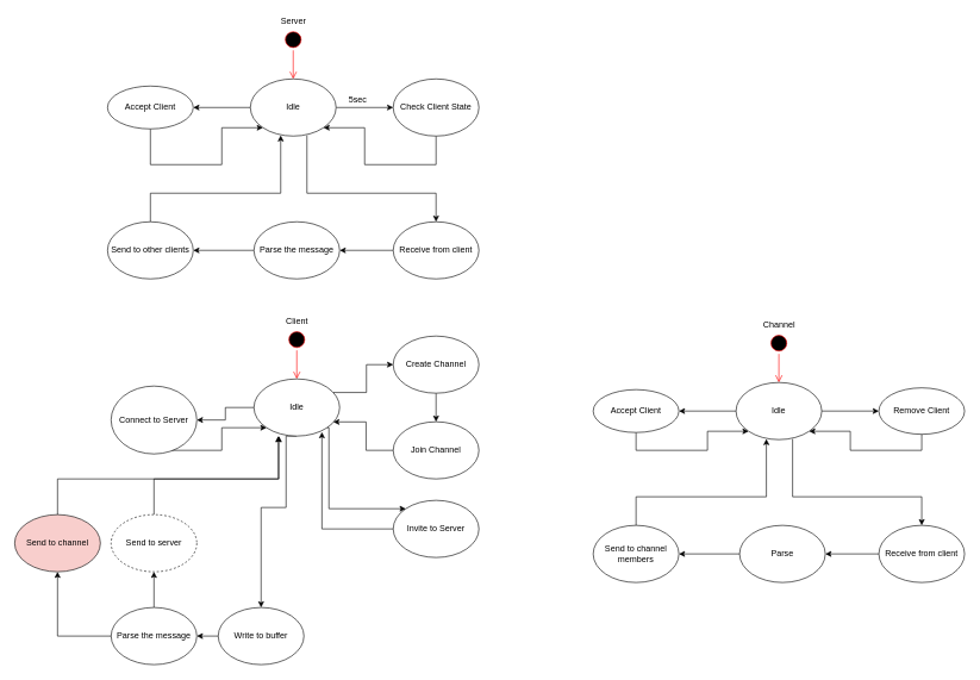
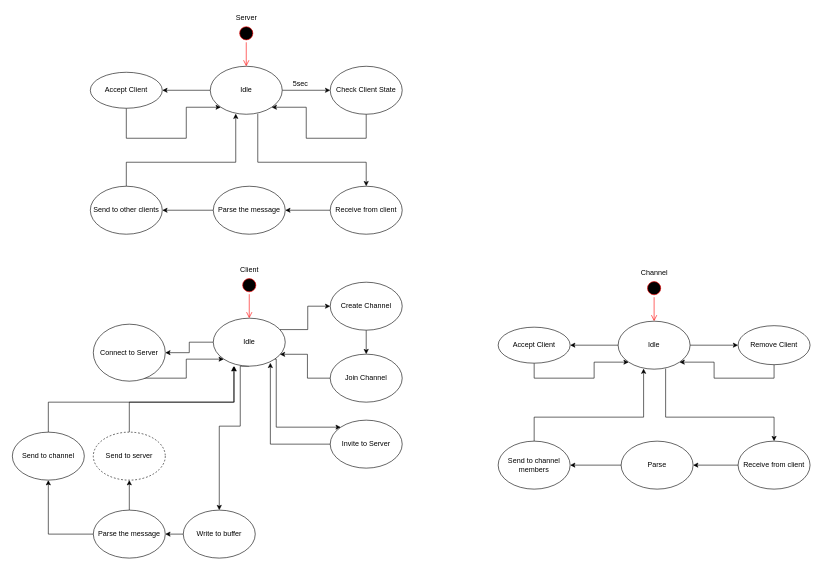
  <mxCell id="0" />
  <mxCell id="1" parent="0" />
  <mxCell id="2" value="" style="ellipse;html=1;shape=startState;fillColor=#000000;strokeColor=#ff0000;" vertex="1" parent="1"><mxGeometry x="395" y="40" width="30" height="30" as="geometry" /></mxCell>
  <mxCell id="3" value="" style="edgeStyle=orthogonalEdgeStyle;html=1;verticalAlign=bottom;endArrow=open;endSize=8;strokeColor=#ff0000;rounded=0;entryX=0.5;entryY=0;entryDx=0;entryDy=0;" edge="1" source="2" parent="1" target="7"><mxGeometry relative="1" as="geometry"><mxPoint x="400" y="110" as="targetPoint" /></mxGeometry></mxCell>
  <mxCell id="4" style="edgeStyle=orthogonalEdgeStyle;rounded=0;orthogonalLoop=1;jettySize=auto;html=1;entryX=1;entryY=0.5;entryDx=0;entryDy=0;" edge="1" parent="1" source="7" target="9"><mxGeometry relative="1" as="geometry" /></mxCell>
  <mxCell id="5" value="" style="edgeStyle=orthogonalEdgeStyle;rounded=0;orthogonalLoop=1;jettySize=auto;html=1;" edge="1" parent="1" source="7" target="12"><mxGeometry relative="1" as="geometry" /></mxCell>
  <mxCell id="6" value="" style="edgeStyle=orthogonalEdgeStyle;rounded=0;orthogonalLoop=1;jettySize=auto;html=1;exitX=0.66;exitY=0.988;exitDx=0;exitDy=0;exitPerimeter=0;" edge="1" parent="1" source="7" target="15"><mxGeometry relative="1" as="geometry"><Array as="points"><mxPoint x="429" y="270" /><mxPoint x="610" y="270" /></Array></mxGeometry></mxCell>
  <mxCell id="7" value="Idle" style="ellipse;whiteSpace=wrap;html=1;" vertex="1" parent="1"><mxGeometry x="350" y="110" width="120" height="80" as="geometry" /></mxCell>
  <mxCell id="8" style="edgeStyle=orthogonalEdgeStyle;rounded=0;orthogonalLoop=1;jettySize=auto;html=1;entryX=0;entryY=1;entryDx=0;entryDy=0;exitX=0.5;exitY=1;exitDx=0;exitDy=0;" edge="1" parent="1" source="9" target="7"><mxGeometry relative="1" as="geometry"><Array as="points"><mxPoint x="210" y="230" /><mxPoint x="310" y="230" /><mxPoint x="310" y="178" /></Array></mxGeometry></mxCell>
  <mxCell id="9" value="Accept Client" style="ellipse;whiteSpace=wrap;html=1;" vertex="1" parent="1"><mxGeometry x="150" y="120" width="120" height="60" as="geometry" /></mxCell>
  <mxCell id="10" value="Server" style="text;html=1;align=center;verticalAlign=middle;resizable=0;points=[];autosize=1;strokeColor=none;fillColor=none;" vertex="1" parent="1"><mxGeometry x="385" y="20" width="50" height="20" as="geometry" /></mxCell>
  <mxCell id="11" style="edgeStyle=orthogonalEdgeStyle;rounded=0;orthogonalLoop=1;jettySize=auto;html=1;entryX=1;entryY=1;entryDx=0;entryDy=0;" edge="1" parent="1" source="12" target="7"><mxGeometry relative="1" as="geometry"><Array as="points"><mxPoint x="610" y="230" /><mxPoint x="510" y="230" /><mxPoint x="510" y="178" /></Array></mxGeometry></mxCell>
  <mxCell id="12" value="Check Client State" style="ellipse;whiteSpace=wrap;html=1;" vertex="1" parent="1"><mxGeometry x="550" y="110" width="120" height="80" as="geometry" /></mxCell>
  <mxCell id="13" value="5sec" style="text;html=1;align=center;verticalAlign=middle;resizable=0;points=[];autosize=1;strokeColor=none;fillColor=none;" vertex="1" parent="1"><mxGeometry x="480" y="130" width="40" height="20" as="geometry" /></mxCell>
  <mxCell id="14" value="" style="edgeStyle=orthogonalEdgeStyle;rounded=0;orthogonalLoop=1;jettySize=auto;html=1;" edge="1" parent="1" source="15" target="17"><mxGeometry relative="1" as="geometry" /></mxCell>
  <mxCell id="15" value="Receive from client" style="ellipse;whiteSpace=wrap;html=1;" vertex="1" parent="1"><mxGeometry x="550" y="310" width="120" height="80" as="geometry" /></mxCell>
  <mxCell id="16" value="" style="edgeStyle=orthogonalEdgeStyle;rounded=0;orthogonalLoop=1;jettySize=auto;html=1;" edge="1" parent="1" source="17" target="19"><mxGeometry relative="1" as="geometry" /></mxCell>
  <mxCell id="17" value="Parse the message" style="ellipse;whiteSpace=wrap;html=1;" vertex="1" parent="1"><mxGeometry x="355" y="310" width="120" height="80" as="geometry" /></mxCell>
  <mxCell id="18" style="edgeStyle=orthogonalEdgeStyle;rounded=0;orthogonalLoop=1;jettySize=auto;html=1;entryX=0.354;entryY=0.988;entryDx=0;entryDy=0;entryPerimeter=0;" edge="1" parent="1" source="19" target="7"><mxGeometry relative="1" as="geometry"><Array as="points"><mxPoint x="210" y="270" /><mxPoint x="392" y="270" /><mxPoint x="392" y="189" /></Array></mxGeometry></mxCell>
  <mxCell id="19" value="Send to other clients" style="ellipse;whiteSpace=wrap;html=1;" vertex="1" parent="1"><mxGeometry x="150" y="310" width="120" height="80" as="geometry" /></mxCell>
  <mxCell id="20" value="" style="ellipse;html=1;shape=startState;fillColor=#000000;strokeColor=#ff0000;" vertex="1" parent="1"><mxGeometry x="400" y="460" width="30" height="30" as="geometry" /></mxCell>
  <mxCell id="21" value="" style="edgeStyle=orthogonalEdgeStyle;html=1;verticalAlign=bottom;endArrow=open;endSize=8;strokeColor=#ff0000;rounded=0;entryX=0.5;entryY=0;entryDx=0;entryDy=0;" edge="1" parent="1" source="20" target="25"><mxGeometry relative="1" as="geometry"><mxPoint x="405" y="530" as="targetPoint" /></mxGeometry></mxCell>
  <mxCell id="22" style="edgeStyle=orthogonalEdgeStyle;rounded=0;orthogonalLoop=1;jettySize=auto;html=1;entryX=1;entryY=0.5;entryDx=0;entryDy=0;" edge="1" parent="1" source="25" target="27"><mxGeometry relative="1" as="geometry" /></mxCell>
  <mxCell id="23" value="" style="edgeStyle=orthogonalEdgeStyle;rounded=0;orthogonalLoop=1;jettySize=auto;html=1;exitX=0.926;exitY=0.238;exitDx=0;exitDy=0;exitPerimeter=0;" edge="1" parent="1" source="25" target="30"><mxGeometry relative="1" as="geometry" /></mxCell>
  <mxCell id="24" value="" style="edgeStyle=orthogonalEdgeStyle;rounded=0;orthogonalLoop=1;jettySize=auto;html=1;exitX=0.5;exitY=1;exitDx=0;exitDy=0;entryX=0.5;entryY=0;entryDx=0;entryDy=0;" edge="1" parent="1" source="25" target="32"><mxGeometry relative="1" as="geometry"><Array as="points"><mxPoint x="400" y="610" /><mxPoint x="400" y="710" /><mxPoint x="365" y="710" /></Array></mxGeometry></mxCell>
  <mxCell id="25" value="Idle" style="ellipse;whiteSpace=wrap;html=1;" vertex="1" parent="1"><mxGeometry x="355" y="530" width="120" height="80" as="geometry" /></mxCell>
  <mxCell id="26" style="edgeStyle=orthogonalEdgeStyle;rounded=0;orthogonalLoop=1;jettySize=auto;html=1;entryX=0;entryY=1;entryDx=0;entryDy=0;exitX=0.5;exitY=1;exitDx=0;exitDy=0;" edge="1" parent="1" source="27" target="25"><mxGeometry relative="1" as="geometry"><Array as="points"><mxPoint x="215" y="630" /><mxPoint x="310" y="630" /><mxPoint x="310" y="598" /></Array></mxGeometry></mxCell>
  <mxCell id="27" value="Connect to Server" style="ellipse;whiteSpace=wrap;html=1;" vertex="1" parent="1"><mxGeometry x="155" y="540" width="120" height="95" as="geometry" /></mxCell>
  <mxCell id="28" value="Client" style="text;html=1;align=center;verticalAlign=middle;resizable=0;points=[];autosize=1;strokeColor=none;fillColor=none;" vertex="1" parent="1"><mxGeometry x="390" y="440" width="50" height="20" as="geometry" /></mxCell>
  <mxCell id="29" value="" style="edgeStyle=orthogonalEdgeStyle;rounded=0;orthogonalLoop=1;jettySize=auto;html=1;" edge="1" parent="1" source="30" target="39"><mxGeometry relative="1" as="geometry" /></mxCell>
  <mxCell id="30" value="Create Channel" style="ellipse;whiteSpace=wrap;html=1;" vertex="1" parent="1"><mxGeometry x="550" y="470" width="120" height="80" as="geometry" /></mxCell>
  <mxCell id="31" value="" style="edgeStyle=orthogonalEdgeStyle;rounded=0;orthogonalLoop=1;jettySize=auto;html=1;" edge="1" parent="1" source="32" target="35"><mxGeometry relative="1" as="geometry"><Array as="points"><mxPoint x="400" y="890" /></Array></mxGeometry></mxCell>
  <mxCell id="32" value="Write to buffer" style="ellipse;whiteSpace=wrap;html=1;" vertex="1" parent="1"><mxGeometry x="305" y="850" width="120" height="80" as="geometry" /></mxCell>
  <mxCell id="33" value="" style="edgeStyle=orthogonalEdgeStyle;rounded=0;orthogonalLoop=1;jettySize=auto;html=1;" edge="1" parent="1" source="35" target="37"><mxGeometry relative="1" as="geometry" /></mxCell>
  <mxCell id="34" value="" style="edgeStyle=orthogonalEdgeStyle;rounded=0;orthogonalLoop=1;jettySize=auto;html=1;" edge="1" parent="1" source="35" target="43"><mxGeometry relative="1" as="geometry" /></mxCell>
  <mxCell id="35" value="Parse the message" style="ellipse;whiteSpace=wrap;html=1;" vertex="1" parent="1"><mxGeometry x="155" y="850" width="120" height="80" as="geometry" /></mxCell>
  <mxCell id="36" style="edgeStyle=orthogonalEdgeStyle;rounded=0;orthogonalLoop=1;jettySize=auto;html=1;" edge="1" parent="1" source="37"><mxGeometry relative="1" as="geometry"><Array as="points"><mxPoint x="215" y="670" /><mxPoint x="389" y="670" /></Array><mxPoint x="389" y="610" as="targetPoint" /></mxGeometry></mxCell>
  <mxCell id="37" value="Send to server" style="ellipse;whiteSpace=wrap;html=1;dashed=1;" vertex="1" parent="1"><mxGeometry x="155" y="720" width="120" height="80" as="geometry" /></mxCell>
  <mxCell id="38" value="" style="edgeStyle=orthogonalEdgeStyle;rounded=0;orthogonalLoop=1;jettySize=auto;html=1;entryX=0.926;entryY=0.752;entryDx=0;entryDy=0;entryPerimeter=0;" edge="1" parent="1" source="39" target="25"><mxGeometry relative="1" as="geometry"><Array as="points"><mxPoint x="512" y="630" /><mxPoint x="512" y="590" /></Array></mxGeometry></mxCell>
  <mxCell id="39" value="Join Channel" style="ellipse;whiteSpace=wrap;html=1;" vertex="1" parent="1"><mxGeometry x="550" y="590" width="120" height="80" as="geometry" /></mxCell>
  <mxCell id="40" style="edgeStyle=orthogonalEdgeStyle;rounded=0;orthogonalLoop=1;jettySize=auto;html=1;entryX=0.793;entryY=0.93;entryDx=0;entryDy=0;entryPerimeter=0;" edge="1" parent="1" source="41" target="25"><mxGeometry relative="1" as="geometry"><Array as="points"><mxPoint x="450" y="740" /></Array></mxGeometry></mxCell>
  <mxCell id="41" value="Invite to Server" style="ellipse;whiteSpace=wrap;html=1;" vertex="1" parent="1"><mxGeometry x="550" y="700" width="120" height="80" as="geometry" /></mxCell>
  <mxCell id="42" style="edgeStyle=orthogonalEdgeStyle;rounded=0;orthogonalLoop=1;jettySize=auto;html=1;" edge="1" parent="1" source="43"><mxGeometry relative="1" as="geometry"><mxPoint x="390" y="610" as="targetPoint" /><Array as="points"><mxPoint x="80" y="670" /><mxPoint x="390" y="670" /></Array></mxGeometry></mxCell>
- <mxCell id="43" value="Send to channel" style="ellipse;whiteSpace=wrap;html=1;fillColor=#f8cecc;" vertex="1" parent="1"><mxGeometry x="20" y="720" width="120" height="80" as="geometry" /></mxCell>
+ <mxCell id="43" value="Send to channel" style="ellipse;whiteSpace=wrap;html=1;" vertex="1" parent="1"><mxGeometry x="20" y="720" width="120" height="80" as="geometry" /></mxCell>
  <mxCell id="44" value="" style="endArrow=classic;html=1;rounded=0;exitX=1;exitY=1;exitDx=0;exitDy=0;entryX=0;entryY=0;entryDx=0;entryDy=0;edgeStyle=orthogonalEdgeStyle;" edge="1" parent="1" source="25" target="41"><mxGeometry width="50" height="50" relative="1" as="geometry"><mxPoint x="500" y="730" as="sourcePoint" /><mxPoint x="550" y="680" as="targetPoint" /><Array as="points"><mxPoint x="460" y="598" /><mxPoint x="460" y="712" /></Array></mxGeometry></mxCell>
  <mxCell id="45" value="" style="ellipse;html=1;shape=startState;fillColor=#000000;strokeColor=#ff0000;" vertex="1" parent="1"><mxGeometry x="1075" y="465" width="30" height="30" as="geometry" /></mxCell>
  <mxCell id="46" value="" style="edgeStyle=orthogonalEdgeStyle;html=1;verticalAlign=bottom;endArrow=open;endSize=8;strokeColor=#ff0000;rounded=0;entryX=0.5;entryY=0;entryDx=0;entryDy=0;" edge="1" parent="1" source="45" target="50"><mxGeometry relative="1" as="geometry"><mxPoint x="1080" y="535" as="targetPoint" /></mxGeometry></mxCell>
  <mxCell id="47" style="edgeStyle=orthogonalEdgeStyle;rounded=0;orthogonalLoop=1;jettySize=auto;html=1;entryX=1;entryY=0.5;entryDx=0;entryDy=0;" edge="1" parent="1" source="50" target="52"><mxGeometry relative="1" as="geometry" /></mxCell>
  <mxCell id="48" value="" style="edgeStyle=orthogonalEdgeStyle;rounded=0;orthogonalLoop=1;jettySize=auto;html=1;exitX=0.66;exitY=0.988;exitDx=0;exitDy=0;exitPerimeter=0;" edge="1" parent="1" source="50" target="55"><mxGeometry relative="1" as="geometry"><Array as="points"><mxPoint x="1109" y="695" /><mxPoint x="1290" y="695" /></Array></mxGeometry></mxCell>
  <mxCell id="49" value="" style="edgeStyle=orthogonalEdgeStyle;rounded=0;orthogonalLoop=1;jettySize=auto;html=1;" edge="1" parent="1" source="50" target="61"><mxGeometry relative="1" as="geometry" /></mxCell>
  <mxCell id="50" value="Idle" style="ellipse;whiteSpace=wrap;html=1;" vertex="1" parent="1"><mxGeometry x="1030" y="535" width="120" height="80" as="geometry" /></mxCell>
  <mxCell id="51" style="edgeStyle=orthogonalEdgeStyle;rounded=0;orthogonalLoop=1;jettySize=auto;html=1;entryX=0;entryY=1;entryDx=0;entryDy=0;exitX=0.5;exitY=1;exitDx=0;exitDy=0;" edge="1" parent="1" source="52" target="50"><mxGeometry relative="1" as="geometry"><Array as="points"><mxPoint x="890" y="630" /><mxPoint x="990" y="630" /><mxPoint x="990" y="603" /></Array></mxGeometry></mxCell>
  <mxCell id="52" value="Accept Client" style="ellipse;whiteSpace=wrap;html=1;" vertex="1" parent="1"><mxGeometry x="830" y="545" width="120" height="60" as="geometry" /></mxCell>
  <mxCell id="53" value="Channel" style="text;html=1;align=center;verticalAlign=middle;resizable=0;points=[];autosize=1;strokeColor=none;fillColor=none;" vertex="1" parent="1"><mxGeometry x="1060" y="445" width="60" height="20" as="geometry" /></mxCell>
  <mxCell id="54" value="" style="edgeStyle=orthogonalEdgeStyle;rounded=0;orthogonalLoop=1;jettySize=auto;html=1;" edge="1" parent="1" source="55" target="57"><mxGeometry relative="1" as="geometry" /></mxCell>
  <mxCell id="55" value="Receive from client" style="ellipse;whiteSpace=wrap;html=1;" vertex="1" parent="1"><mxGeometry x="1230" y="735" width="120" height="80" as="geometry" /></mxCell>
  <mxCell id="56" value="" style="edgeStyle=orthogonalEdgeStyle;rounded=0;orthogonalLoop=1;jettySize=auto;html=1;" edge="1" parent="1" source="57" target="59"><mxGeometry relative="1" as="geometry" /></mxCell>
  <mxCell id="57" value="Parse" style="ellipse;whiteSpace=wrap;html=1;" vertex="1" parent="1"><mxGeometry x="1035" y="735" width="120" height="80" as="geometry" /></mxCell>
  <mxCell id="58" style="edgeStyle=orthogonalEdgeStyle;rounded=0;orthogonalLoop=1;jettySize=auto;html=1;entryX=0.354;entryY=0.988;entryDx=0;entryDy=0;entryPerimeter=0;" edge="1" parent="1" source="59" target="50"><mxGeometry relative="1" as="geometry"><Array as="points"><mxPoint x="890" y="695" /><mxPoint x="1072" y="695" /><mxPoint x="1072" y="614" /></Array></mxGeometry></mxCell>
  <mxCell id="59" value="Send to channel members" style="ellipse;whiteSpace=wrap;html=1;" vertex="1" parent="1"><mxGeometry x="830" y="735" width="120" height="80" as="geometry" /></mxCell>
  <mxCell id="60" style="edgeStyle=orthogonalEdgeStyle;rounded=0;orthogonalLoop=1;jettySize=auto;html=1;entryX=1;entryY=1;entryDx=0;entryDy=0;" edge="1" parent="1" source="61" target="50"><mxGeometry relative="1" as="geometry"><Array as="points"><mxPoint x="1290" y="630" /><mxPoint x="1190" y="630" /><mxPoint x="1190" y="603" /></Array></mxGeometry></mxCell>
  <mxCell id="61" value="Remove Client" style="ellipse;whiteSpace=wrap;html=1;" vertex="1" parent="1"><mxGeometry x="1230" y="542.5" width="120" height="65" as="geometry" /></mxCell>
